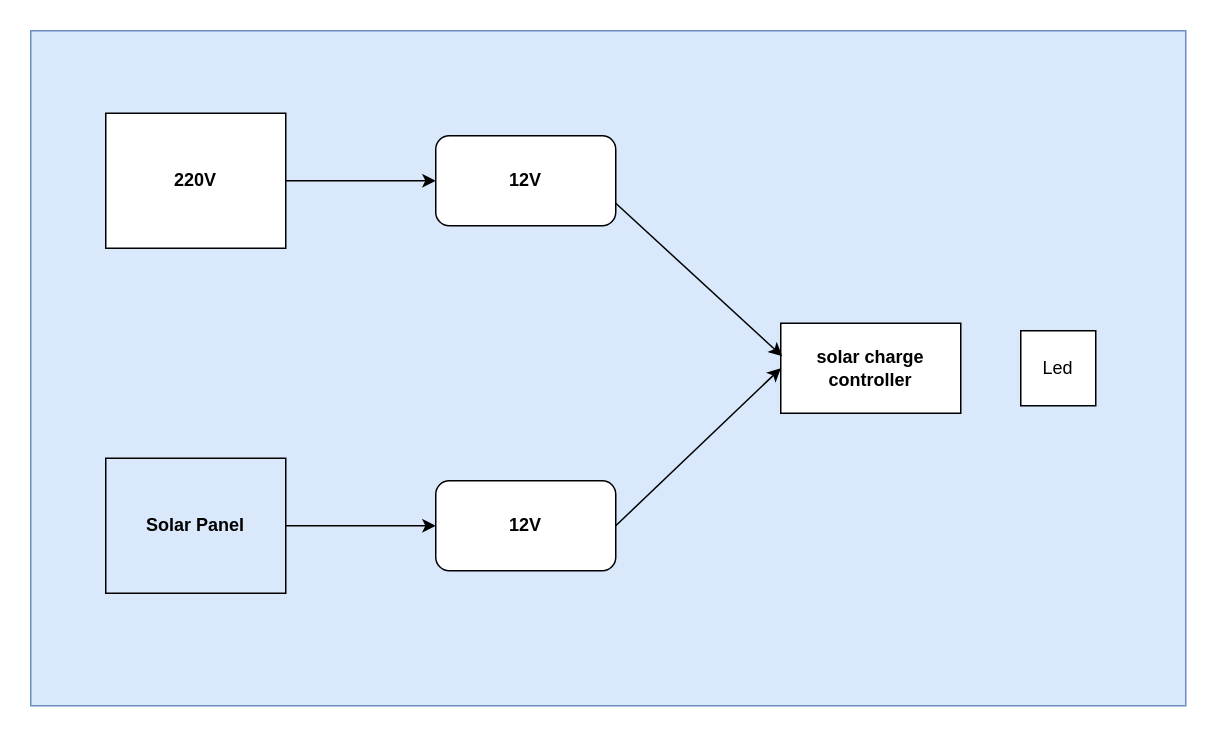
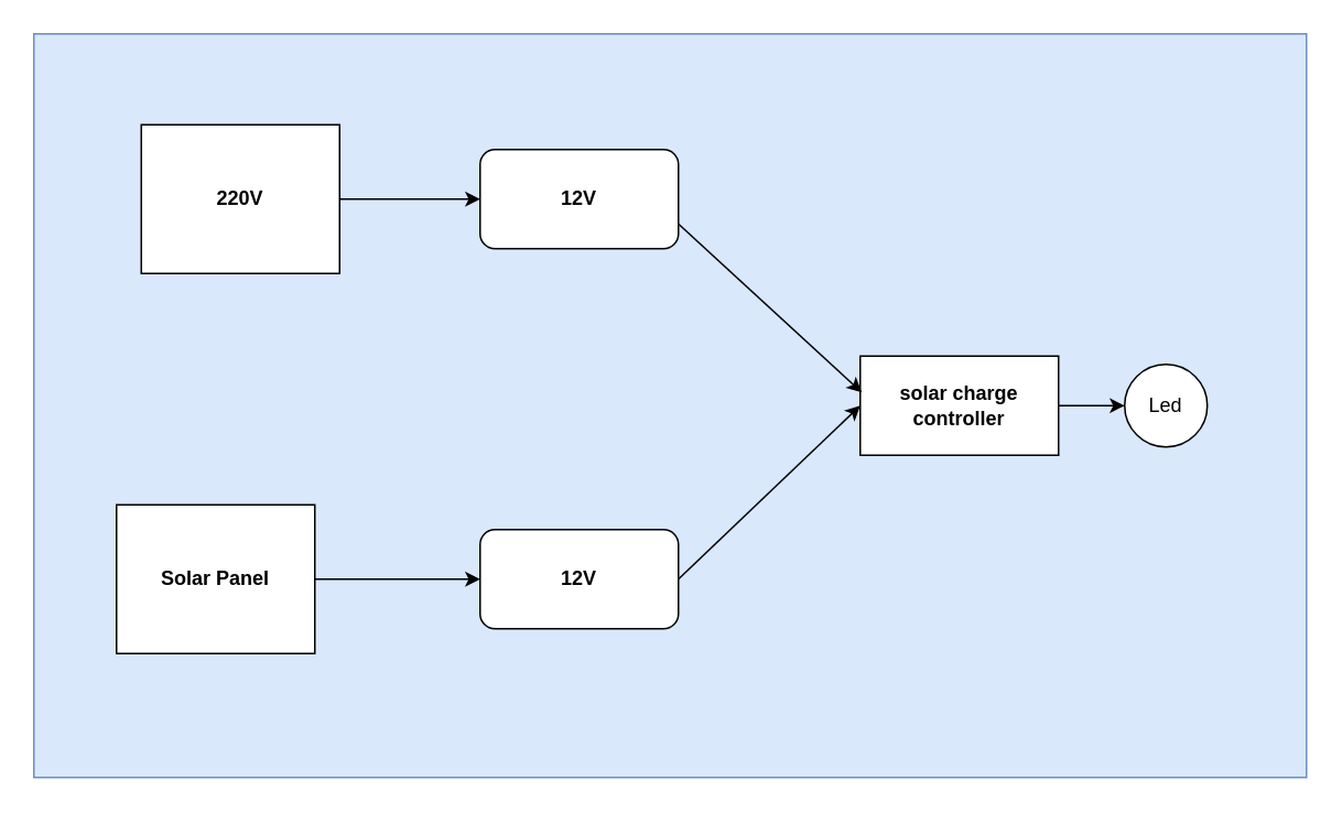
  <mxCell id="0" />
  <mxCell id="1" parent="0" />
  <mxCell id="2" value="" style="rounded=0;whiteSpace=wrap;html=1;fillColor=#dae8fc;strokeColor=#6c8ebf;" vertex="1" parent="1"><mxGeometry x="20" y="20" width="770" height="450" as="geometry" /></mxCell>
- <mxCell id="3" value="&lt;b&gt;220V&lt;/b&gt;" style="rounded=0;whiteSpace=wrap;html=1;" vertex="1" parent="1"><mxGeometry x="70" y="75" width="120" height="90" as="geometry" /></mxCell>
+ <mxCell id="3" value="&lt;b&gt;220V&lt;/b&gt;" style="rounded=0;whiteSpace=wrap;html=1;" vertex="1" parent="1"><mxGeometry x="85" y="75" width="120" height="90" as="geometry" /></mxCell>
  <mxCell id="4" value="&lt;b&gt;12V&lt;/b&gt;" style="rounded=1;whiteSpace=wrap;html=1;" vertex="1" parent="1"><mxGeometry x="290" y="90" width="120" height="60" as="geometry" /></mxCell>
  <mxCell id="5" value="" style="endArrow=classic;html=1;exitX=1;exitY=0.5;exitDx=0;exitDy=0;entryX=0;entryY=0.5;entryDx=0;entryDy=0;" edge="1" parent="1" source="3" target="4"><mxGeometry width="50" height="50" relative="1" as="geometry"><mxPoint x="310" y="275" as="sourcePoint" /><mxPoint x="360" y="225" as="targetPoint" /></mxGeometry></mxCell>
  <mxCell id="6" value="&lt;b&gt;12V&lt;/b&gt;" style="rounded=1;whiteSpace=wrap;html=1;" vertex="1" parent="1"><mxGeometry x="290" y="320" width="120" height="60" as="geometry" /></mxCell>
- <mxCell id="7" value="&lt;b&gt;Solar Panel&lt;/b&gt;" style="rounded=0;whiteSpace=wrap;html=1;fillColor=#dae8fc;" vertex="1" parent="1"><mxGeometry x="70" y="305" width="120" height="90" as="geometry" /></mxCell>
+ <mxCell id="7" value="&lt;b&gt;Solar Panel&lt;/b&gt;" style="rounded=0;whiteSpace=wrap;html=1;" vertex="1" parent="1"><mxGeometry x="70" y="305" width="120" height="90" as="geometry" /></mxCell>
  <mxCell id="8" value="" style="endArrow=classic;html=1;exitX=1;exitY=0.5;exitDx=0;exitDy=0;entryX=0;entryY=0.5;entryDx=0;entryDy=0;" edge="1" parent="1" source="7" target="6"><mxGeometry width="50" height="50" relative="1" as="geometry"><mxPoint x="250" y="395" as="sourcePoint" /><mxPoint x="300" y="345" as="targetPoint" /></mxGeometry></mxCell>
  <mxCell id="9" value="&lt;b&gt;solar charge controller&lt;/b&gt;" style="rounded=0;whiteSpace=wrap;html=1;" vertex="1" parent="1"><mxGeometry x="520" y="215" width="120" height="60" as="geometry" /></mxCell>
  <mxCell id="10" value="" style="endArrow=classic;html=1;exitX=1;exitY=0.5;exitDx=0;exitDy=0;entryX=0;entryY=0.5;entryDx=0;entryDy=0;" edge="1" parent="1" source="6" target="9"><mxGeometry width="50" height="50" relative="1" as="geometry"><mxPoint x="610" y="335" as="sourcePoint" /><mxPoint x="660" y="285" as="targetPoint" /></mxGeometry></mxCell>
  <mxCell id="11" value="" style="endArrow=classic;html=1;exitX=1;exitY=0.75;exitDx=0;exitDy=0;entryX=0.008;entryY=0.367;entryDx=0;entryDy=0;entryPerimeter=0;" edge="1" parent="1" source="4" target="9"><mxGeometry width="50" height="50" relative="1" as="geometry"><mxPoint x="500" y="115" as="sourcePoint" /><mxPoint x="550" y="65" as="targetPoint" /></mxGeometry></mxCell>
- <mxCell id="12" value="Led" style="whiteSpace=wrap;html=1;aspect=fixed;rounded=0;" vertex="1" parent="1"><mxGeometry x="680" y="220" width="50" height="50" as="geometry" /></mxCell>
+ <mxCell id="12" value="Led" style="ellipse;whiteSpace=wrap;html=1;aspect=fixed;" vertex="1" parent="1"><mxGeometry x="680" y="220" width="50" height="50" as="geometry" /></mxCell>
+ <mxCell id="13" value="" style="endArrow=classic;html=1;exitX=1;exitY=0.5;exitDx=0;exitDy=0;" edge="1" parent="1" source="9" target="12"><mxGeometry width="50" height="50" relative="1" as="geometry"><mxPoint x="840" y="335" as="sourcePoint" /><mxPoint x="890" y="285" as="targetPoint" /></mxGeometry></mxCell>
